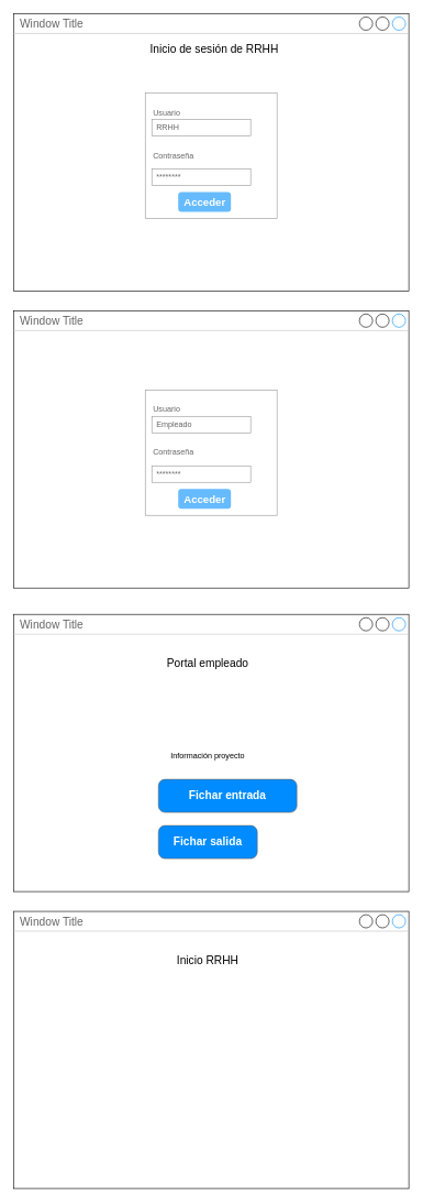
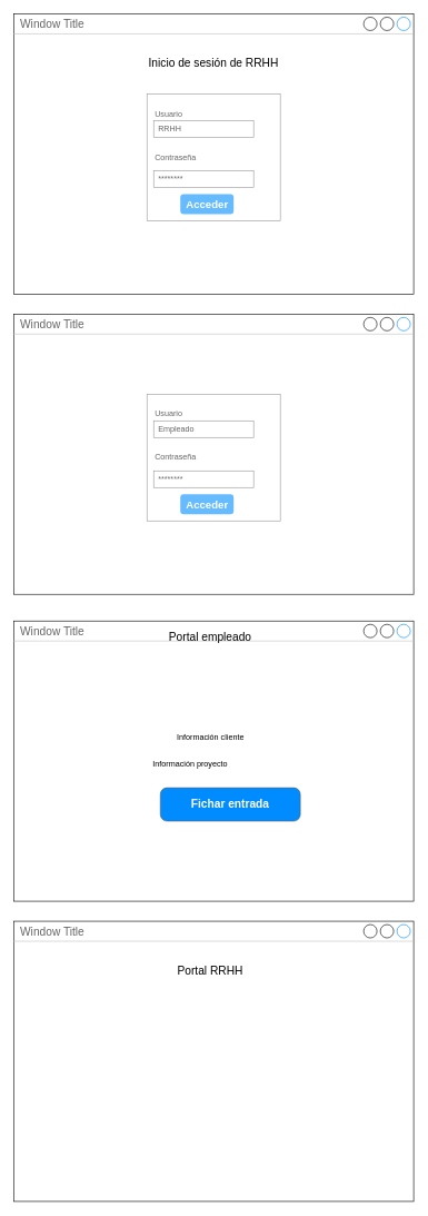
  <mxCell id="0" />
  <mxCell id="1" parent="0" />
  <mxCell id="2" value="Window Title" style="strokeWidth=1;shadow=0;dashed=0;align=center;html=1;shape=mxgraph.mockup.containers.window;align=left;verticalAlign=top;spacingLeft=8;strokeColor2=#008cff;strokeColor3=#c4c4c4;fontColor=#666666;mainText=;fontSize=17;labelBackgroundColor=none;whiteSpace=wrap;" vertex="1" parent="1"><mxGeometry x="20" y="20" width="600" height="420" as="geometry" /></mxCell>
  <mxCell id="3" value="" style="strokeWidth=1;shadow=0;dashed=0;align=center;html=1;shape=mxgraph.mockup.forms.rrect;rSize=0;strokeColor=#999999;fillColor=#ffffff;" vertex="1" parent="1"><mxGeometry x="220" y="140" width="200" height="190" as="geometry" /></mxCell>
  <mxCell id="4" value="Usuario" style="strokeWidth=1;shadow=0;dashed=0;align=center;html=1;shape=mxgraph.mockup.forms.anchor;fontSize=12;fontColor=#666666;align=left;resizeWidth=1;spacingLeft=0;" vertex="1" parent="3"><mxGeometry width="100" height="20" relative="1" as="geometry"><mxPoint x="10" y="20" as="offset" /></mxGeometry></mxCell>
  <mxCell id="5" value="RRHH" style="strokeWidth=1;shadow=0;dashed=0;align=center;html=1;shape=mxgraph.mockup.forms.rrect;rSize=0;strokeColor=#999999;fontColor=#666666;align=left;spacingLeft=5;resizeWidth=1;" vertex="1" parent="3"><mxGeometry width="150" height="25" relative="1" as="geometry"><mxPoint x="10" y="40" as="offset" /></mxGeometry></mxCell>
  <mxCell id="6" value="Contraseña" style="strokeWidth=1;shadow=0;dashed=0;align=center;html=1;shape=mxgraph.mockup.forms.anchor;fontSize=12;fontColor=#666666;align=left;resizeWidth=1;spacingLeft=0;" vertex="1" parent="3"><mxGeometry width="100" height="20" relative="1" as="geometry"><mxPoint x="10" y="85" as="offset" /></mxGeometry></mxCell>
  <mxCell id="7" value="********" style="strokeWidth=1;shadow=0;dashed=0;align=center;html=1;shape=mxgraph.mockup.forms.rrect;rSize=0;strokeColor=#999999;fontColor=#666666;align=left;spacingLeft=5;resizeWidth=1;" vertex="1" parent="3"><mxGeometry width="150" height="25" relative="1" as="geometry"><mxPoint x="10" y="115" as="offset" /></mxGeometry></mxCell>
  <mxCell id="8" value="Acceder" style="strokeWidth=1;shadow=0;dashed=0;align=center;html=1;shape=mxgraph.mockup.forms.rrect;rSize=5;strokeColor=none;fontColor=#ffffff;fillColor=#66bbff;fontSize=16;fontStyle=1;" vertex="1" parent="3"><mxGeometry y="1" width="80" height="30" relative="1" as="geometry"><mxPoint x="50" y="-40" as="offset" /></mxGeometry></mxCell>
- <mxCell id="9" value="&lt;font style=&quot;font-size: 17px;&quot;&gt;Inicio de sesión de RRHH&lt;/font&gt;" style="text;html=1;strokeColor=none;fillColor=none;align=center;verticalAlign=middle;whiteSpace=wrap;rounded=0;" vertex="1" parent="1"><mxGeometry x="225" y="60" width="200" height="30" as="geometry" /></mxCell>
+ <mxCell id="9" value="&lt;font style=&quot;font-size: 17px;&quot;&gt;Inicio de sesión de RRHH&lt;/font&gt;" style="text;html=1;strokeColor=none;fillColor=none;align=center;verticalAlign=middle;whiteSpace=wrap;rounded=0;" vertex="1" parent="1"><mxGeometry x="220" y="80" width="200" height="30" as="geometry" /></mxCell>
  <mxCell id="10" value="Window Title" style="strokeWidth=1;shadow=0;dashed=0;align=center;html=1;shape=mxgraph.mockup.containers.window;align=left;verticalAlign=top;spacingLeft=8;strokeColor2=#008cff;strokeColor3=#c4c4c4;fontColor=#666666;mainText=;fontSize=17;labelBackgroundColor=none;whiteSpace=wrap;" vertex="1" parent="1"><mxGeometry x="20" y="470" width="600" height="420" as="geometry" /></mxCell>
  <mxCell id="11" value="" style="strokeWidth=1;shadow=0;dashed=0;align=center;html=1;shape=mxgraph.mockup.forms.rrect;rSize=0;strokeColor=#999999;fillColor=#ffffff;" vertex="1" parent="1"><mxGeometry x="220" y="590" width="200" height="190" as="geometry" /></mxCell>
  <mxCell id="12" value="Usuario" style="strokeWidth=1;shadow=0;dashed=0;align=center;html=1;shape=mxgraph.mockup.forms.anchor;fontSize=12;fontColor=#666666;align=left;resizeWidth=1;spacingLeft=0;" vertex="1" parent="11"><mxGeometry width="100" height="20" relative="1" as="geometry"><mxPoint x="10" y="20" as="offset" /></mxGeometry></mxCell>
  <mxCell id="13" value="Empleado" style="strokeWidth=1;shadow=0;dashed=0;align=center;html=1;shape=mxgraph.mockup.forms.rrect;rSize=0;strokeColor=#999999;fontColor=#666666;align=left;spacingLeft=5;resizeWidth=1;" vertex="1" parent="11"><mxGeometry width="150" height="25" relative="1" as="geometry"><mxPoint x="10" y="40" as="offset" /></mxGeometry></mxCell>
  <mxCell id="14" value="Contraseña" style="strokeWidth=1;shadow=0;dashed=0;align=center;html=1;shape=mxgraph.mockup.forms.anchor;fontSize=12;fontColor=#666666;align=left;resizeWidth=1;spacingLeft=0;" vertex="1" parent="11"><mxGeometry width="100" height="20" relative="1" as="geometry"><mxPoint x="10" y="85" as="offset" /></mxGeometry></mxCell>
  <mxCell id="15" value="********" style="strokeWidth=1;shadow=0;dashed=0;align=center;html=1;shape=mxgraph.mockup.forms.rrect;rSize=0;strokeColor=#999999;fontColor=#666666;align=left;spacingLeft=5;resizeWidth=1;" vertex="1" parent="11"><mxGeometry width="150" height="25" relative="1" as="geometry"><mxPoint x="10" y="115" as="offset" /></mxGeometry></mxCell>
  <mxCell id="16" value="Acceder" style="strokeWidth=1;shadow=0;dashed=0;align=center;html=1;shape=mxgraph.mockup.forms.rrect;rSize=5;strokeColor=none;fontColor=#ffffff;fillColor=#66bbff;fontSize=16;fontStyle=1;" vertex="1" parent="11"><mxGeometry y="1" width="80" height="30" relative="1" as="geometry"><mxPoint x="50" y="-40" as="offset" /></mxGeometry></mxCell>
  <mxCell id="17" value="Window Title" style="strokeWidth=1;shadow=0;dashed=0;align=center;html=1;shape=mxgraph.mockup.containers.window;align=left;verticalAlign=top;spacingLeft=8;strokeColor2=#008cff;strokeColor3=#c4c4c4;fontColor=#666666;mainText=;fontSize=17;labelBackgroundColor=none;whiteSpace=wrap;" vertex="1" parent="1"><mxGeometry x="20" y="930" width="600" height="420" as="geometry" /></mxCell>
- <mxCell id="18" value="&lt;font style=&quot;font-size: 17px;&quot;&gt;Portal empleado&lt;/font&gt;" style="text;html=1;strokeColor=none;fillColor=none;align=center;verticalAlign=middle;whiteSpace=wrap;rounded=0;" vertex="1" parent="1"><mxGeometry x="200" y="990" width="230" height="30" as="geometry" /></mxCell>
- <mxCell id="19" value="Fichar salida" style="strokeWidth=1;shadow=0;dashed=0;align=center;html=1;shape=mxgraph.mockup.buttons.button;strokeColor=#666666;fontColor=#ffffff;mainText=;buttonStyle=round;fontSize=17;fontStyle=1;fillColor=#008cff;whiteSpace=wrap;" vertex="1" parent="1"><mxGeometry x="240" y="1250" width="150" height="50" as="geometry" /></mxCell>
+ <mxCell id="18" value="&lt;font style=&quot;font-size: 17px;&quot;&gt;Portal empleado&lt;/font&gt;" style="text;html=1;strokeColor=none;fillColor=none;align=center;verticalAlign=middle;whiteSpace=wrap;rounded=0;" vertex="1" parent="1"><mxGeometry x="200" y="940" width="230" height="30" as="geometry" /></mxCell>
  <mxCell id="20" value="Fichar entrada" style="strokeWidth=1;shadow=0;dashed=0;align=center;html=1;shape=mxgraph.mockup.buttons.button;strokeColor=#666666;fontColor=#ffffff;mainText=;buttonStyle=round;fontSize=17;fontStyle=1;fillColor=#008cff;whiteSpace=wrap;" vertex="1" parent="1"><mxGeometry x="240" y="1180" width="210" height="50" as="geometry" /></mxCell>
- <mxCell id="21" value="Información proyecto" style="text;html=1;strokeColor=none;fillColor=none;align=center;verticalAlign=middle;whiteSpace=wrap;rounded=0;" vertex="1" parent="1"><mxGeometry x="245" y="1130" width="140" height="30" as="geometry" /></mxCell>
+ <mxCell id="21" value="Información proyecto" style="text;html=1;strokeColor=none;fillColor=none;align=center;verticalAlign=middle;whiteSpace=wrap;rounded=0;" vertex="1" parent="1"><mxGeometry x="215" y="1130" width="140" height="30" as="geometry" /></mxCell>
+ <mxCell id="22" value="Información cliente" style="text;html=1;strokeColor=none;fillColor=none;align=center;verticalAlign=middle;whiteSpace=wrap;rounded=0;" vertex="1" parent="1"><mxGeometry x="262.5" width="105" height="30" as="geometry" y="1090" /></mxCell>
  <mxCell id="23" value="Window Title" style="strokeWidth=1;shadow=0;dashed=0;align=center;html=1;shape=mxgraph.mockup.containers.window;align=left;verticalAlign=top;spacingLeft=8;strokeColor2=#008cff;strokeColor3=#c4c4c4;fontColor=#666666;mainText=;fontSize=17;labelBackgroundColor=none;whiteSpace=wrap;" vertex="1" parent="1"><mxGeometry x="20" y="1380" width="600" height="420" as="geometry" /></mxCell>
- <mxCell id="24" value="&lt;font style=&quot;font-size: 17px;&quot;&gt;Inicio RRHH&lt;/font&gt;" style="text;html=1;strokeColor=none;fillColor=none;align=center;verticalAlign=middle;whiteSpace=wrap;rounded=0;" vertex="1" parent="1"><mxGeometry x="200" y="1440" width="230" height="30" as="geometry" /></mxCell>
+ <mxCell id="24" value="&lt;font style=&quot;font-size: 17px;&quot;&gt;Portal RRHH&lt;/font&gt;" style="text;html=1;strokeColor=none;fillColor=none;align=center;verticalAlign=middle;whiteSpace=wrap;rounded=0;" vertex="1" parent="1"><mxGeometry x="200" y="1440" width="230" height="30" as="geometry" /></mxCell>
